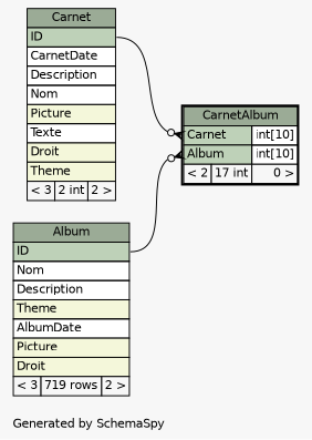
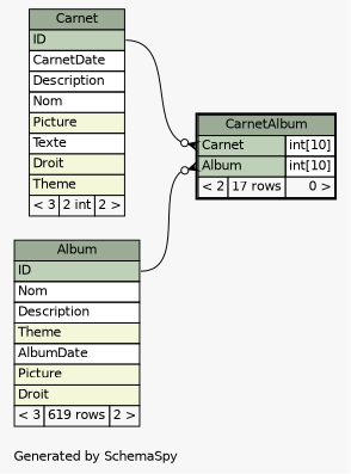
  digraph {
    bgcolor="#f7f7f7"
    fontname=Helvetica
    fontsize=11
    label="\nGenerated by SchemaSpy"
    labeljust=l
    nodesep=0.18
    rankdir=RL
    ranksep=0.46
    node [fontname=Helvetica fontsize=11 shape=plaintext]
    edge [arrowhead=none arrowsize=0.8 arrowtail=crowodot dir=back headport="ID:e"]
-   n1 [label=<     <TABLE BORDER="2" CELLBORDER="1" CELLSPACING="0" BGCOLOR="#ffffff">       <TR><TD COLSPAN="3" BGCOLOR="#9bab96" ALIGN="CENTER">CarnetAlbum</TD></TR>       <TR><TD PORT="Carnet" COLSPAN="2" BGCOLOR="#bed1b8" ALIGN="LEFT">Carnet</TD><TD PORT="Carnet.type" ALIGN="LEFT">int[10]</TD></TR>       <TR><TD PORT="Album" COLSPAN="2" BGCOLOR="#bed1b8" ALIGN="LEFT">Album</TD><TD PORT="Album.type" ALIGN="LEFT">int[10]</TD></TR>       <TR><TD ALIGN="LEFT" BGCOLOR="#f7f7f7">&lt; 2</TD><TD ALIGN="RIGHT" BGCOLOR="#f7f7f7">17 int</TD><TD ALIGN="RIGHT" BGCOLOR="#f7f7f7">0 &gt;</TD></TR>     </TABLE>>]
-   n2 [label=<     <TABLE BORDER="0" CELLBORDER="1" CELLSPACING="0" BGCOLOR="#ffffff">       <TR><TD COLSPAN="3" BGCOLOR="#9bab96" ALIGN="CENTER">Album</TD></TR>       <TR><TD PORT="ID" COLSPAN="3" BGCOLOR="#bed1b8" ALIGN="LEFT">ID</TD></TR>       <TR><TD PORT="Nom" COLSPAN="3" ALIGN="LEFT">Nom</TD></TR>       <TR><TD PORT="Description" COLSPAN="3" ALIGN="LEFT">Description</TD></TR>       <TR><TD PORT="Theme" COLSPAN="3" BGCOLOR="#f4f7da" ALIGN="LEFT">Theme</TD></TR>       <TR><TD PORT="AlbumDate" COLSPAN="3" ALIGN="LEFT">AlbumDate</TD></TR>       <TR><TD PORT="Picture" COLSPAN="3" BGCOLOR="#f4f7da" ALIGN="LEFT">Picture</TD></TR>       <TR><TD PORT="Droit" COLSPAN="3" BGCOLOR="#f4f7da" ALIGN="LEFT">Droit</TD></TR>       <TR><TD ALIGN="LEFT" BGCOLOR="#f7f7f7">&lt; 3</TD><TD ALIGN="RIGHT" BGCOLOR="#f7f7f7">719 rows</TD><TD ALIGN="RIGHT" BGCOLOR="#f7f7f7">2 &gt;</TD></TR>     </TABLE>>]
+   n1 [label=<     <TABLE BORDER="2" CELLBORDER="1" CELLSPACING="0" BGCOLOR="#ffffff">       <TR><TD COLSPAN="3" BGCOLOR="#9bab96" ALIGN="CENTER">CarnetAlbum</TD></TR>       <TR><TD PORT="Carnet" COLSPAN="2" BGCOLOR="#bed1b8" ALIGN="LEFT">Carnet</TD><TD PORT="Carnet.type" ALIGN="LEFT">int[10]</TD></TR>       <TR><TD PORT="Album" COLSPAN="2" BGCOLOR="#bed1b8" ALIGN="LEFT">Album</TD><TD PORT="Album.type" ALIGN="LEFT">int[10]</TD></TR>       <TR><TD ALIGN="LEFT" BGCOLOR="#f7f7f7">&lt; 2</TD><TD ALIGN="RIGHT" BGCOLOR="#f7f7f7">17 rows</TD><TD ALIGN="RIGHT" BGCOLOR="#f7f7f7">0 &gt;</TD></TR>     </TABLE>>]
+   n2 [label=<     <TABLE BORDER="0" CELLBORDER="1" CELLSPACING="0" BGCOLOR="#ffffff">       <TR><TD COLSPAN="3" BGCOLOR="#9bab96" ALIGN="CENTER">Album</TD></TR>       <TR><TD PORT="ID" COLSPAN="3" BGCOLOR="#bed1b8" ALIGN="LEFT">ID</TD></TR>       <TR><TD PORT="Nom" COLSPAN="3" ALIGN="LEFT">Nom</TD></TR>       <TR><TD PORT="Description" COLSPAN="3" ALIGN="LEFT">Description</TD></TR>       <TR><TD PORT="Theme" COLSPAN="3" BGCOLOR="#f4f7da" ALIGN="LEFT">Theme</TD></TR>       <TR><TD PORT="AlbumDate" COLSPAN="3" ALIGN="LEFT">AlbumDate</TD></TR>       <TR><TD PORT="Picture" COLSPAN="3" BGCOLOR="#f4f7da" ALIGN="LEFT">Picture</TD></TR>       <TR><TD PORT="Droit" COLSPAN="3" BGCOLOR="#f4f7da" ALIGN="LEFT">Droit</TD></TR>       <TR><TD ALIGN="LEFT" BGCOLOR="#f7f7f7">&lt; 3</TD><TD ALIGN="RIGHT" BGCOLOR="#f7f7f7">619 rows</TD><TD ALIGN="RIGHT" BGCOLOR="#f7f7f7">2 &gt;</TD></TR>     </TABLE>>]
    n3 [label=<     <TABLE BORDER="0" CELLBORDER="1" CELLSPACING="0" BGCOLOR="#ffffff">       <TR><TD COLSPAN="3" BGCOLOR="#9bab96" ALIGN="CENTER">Carnet</TD></TR>       <TR><TD PORT="ID" COLSPAN="3" BGCOLOR="#bed1b8" ALIGN="LEFT">ID</TD></TR>       <TR><TD PORT="CarnetDate" COLSPAN="3" ALIGN="LEFT">CarnetDate</TD></TR>       <TR><TD PORT="Description" COLSPAN="3" ALIGN="LEFT">Description</TD></TR>       <TR><TD PORT="Nom" COLSPAN="3" ALIGN="LEFT">Nom</TD></TR>       <TR><TD PORT="Picture" COLSPAN="3" BGCOLOR="#f4f7da" ALIGN="LEFT">Picture</TD></TR>       <TR><TD PORT="Texte" COLSPAN="3" ALIGN="LEFT">Texte</TD></TR>       <TR><TD PORT="Droit" COLSPAN="3" BGCOLOR="#f4f7da" ALIGN="LEFT">Droit</TD></TR>       <TR><TD PORT="Theme" COLSPAN="3" BGCOLOR="#f4f7da" ALIGN="LEFT">Theme</TD></TR>       <TR><TD ALIGN="LEFT" BGCOLOR="#f7f7f7">&lt; 3</TD><TD ALIGN="RIGHT" BGCOLOR="#f7f7f7">2 int</TD><TD ALIGN="RIGHT" BGCOLOR="#f7f7f7">2 &gt;</TD></TR>     </TABLE>>]
    n1 -> n2 [tailport="Album:w"]
    n1 -> n3 [tailport="Carnet:w"]
  }
